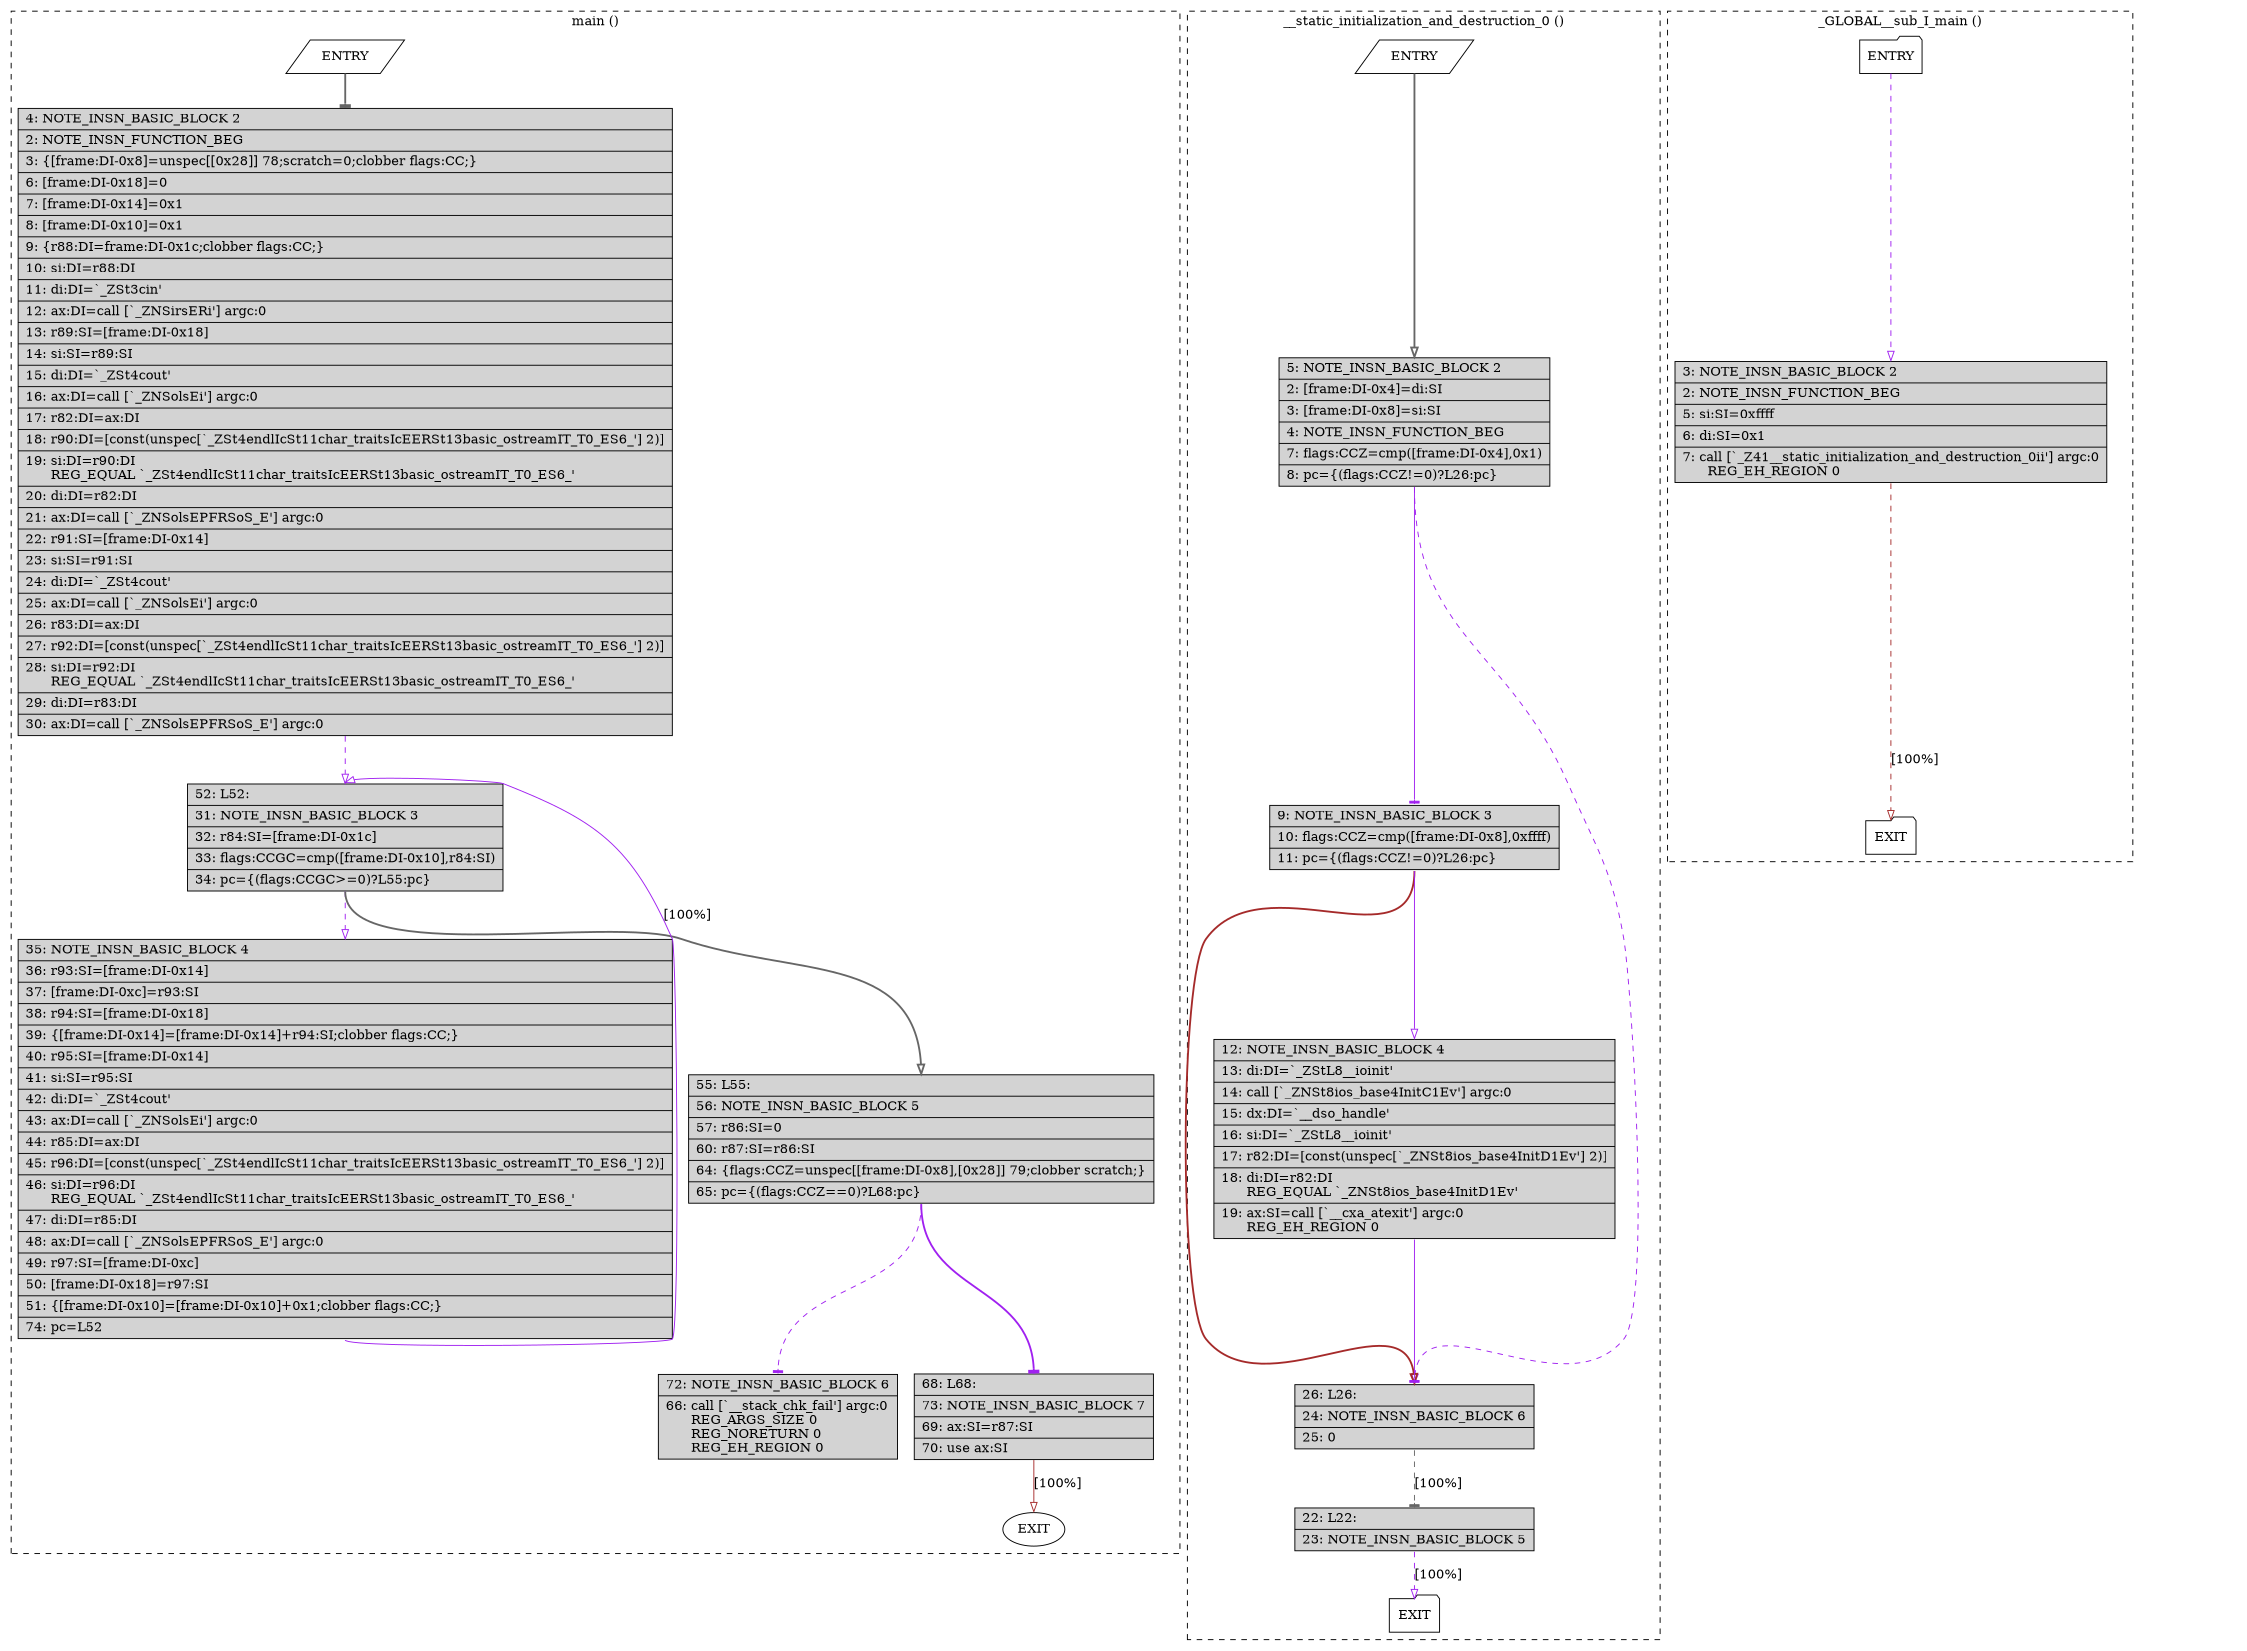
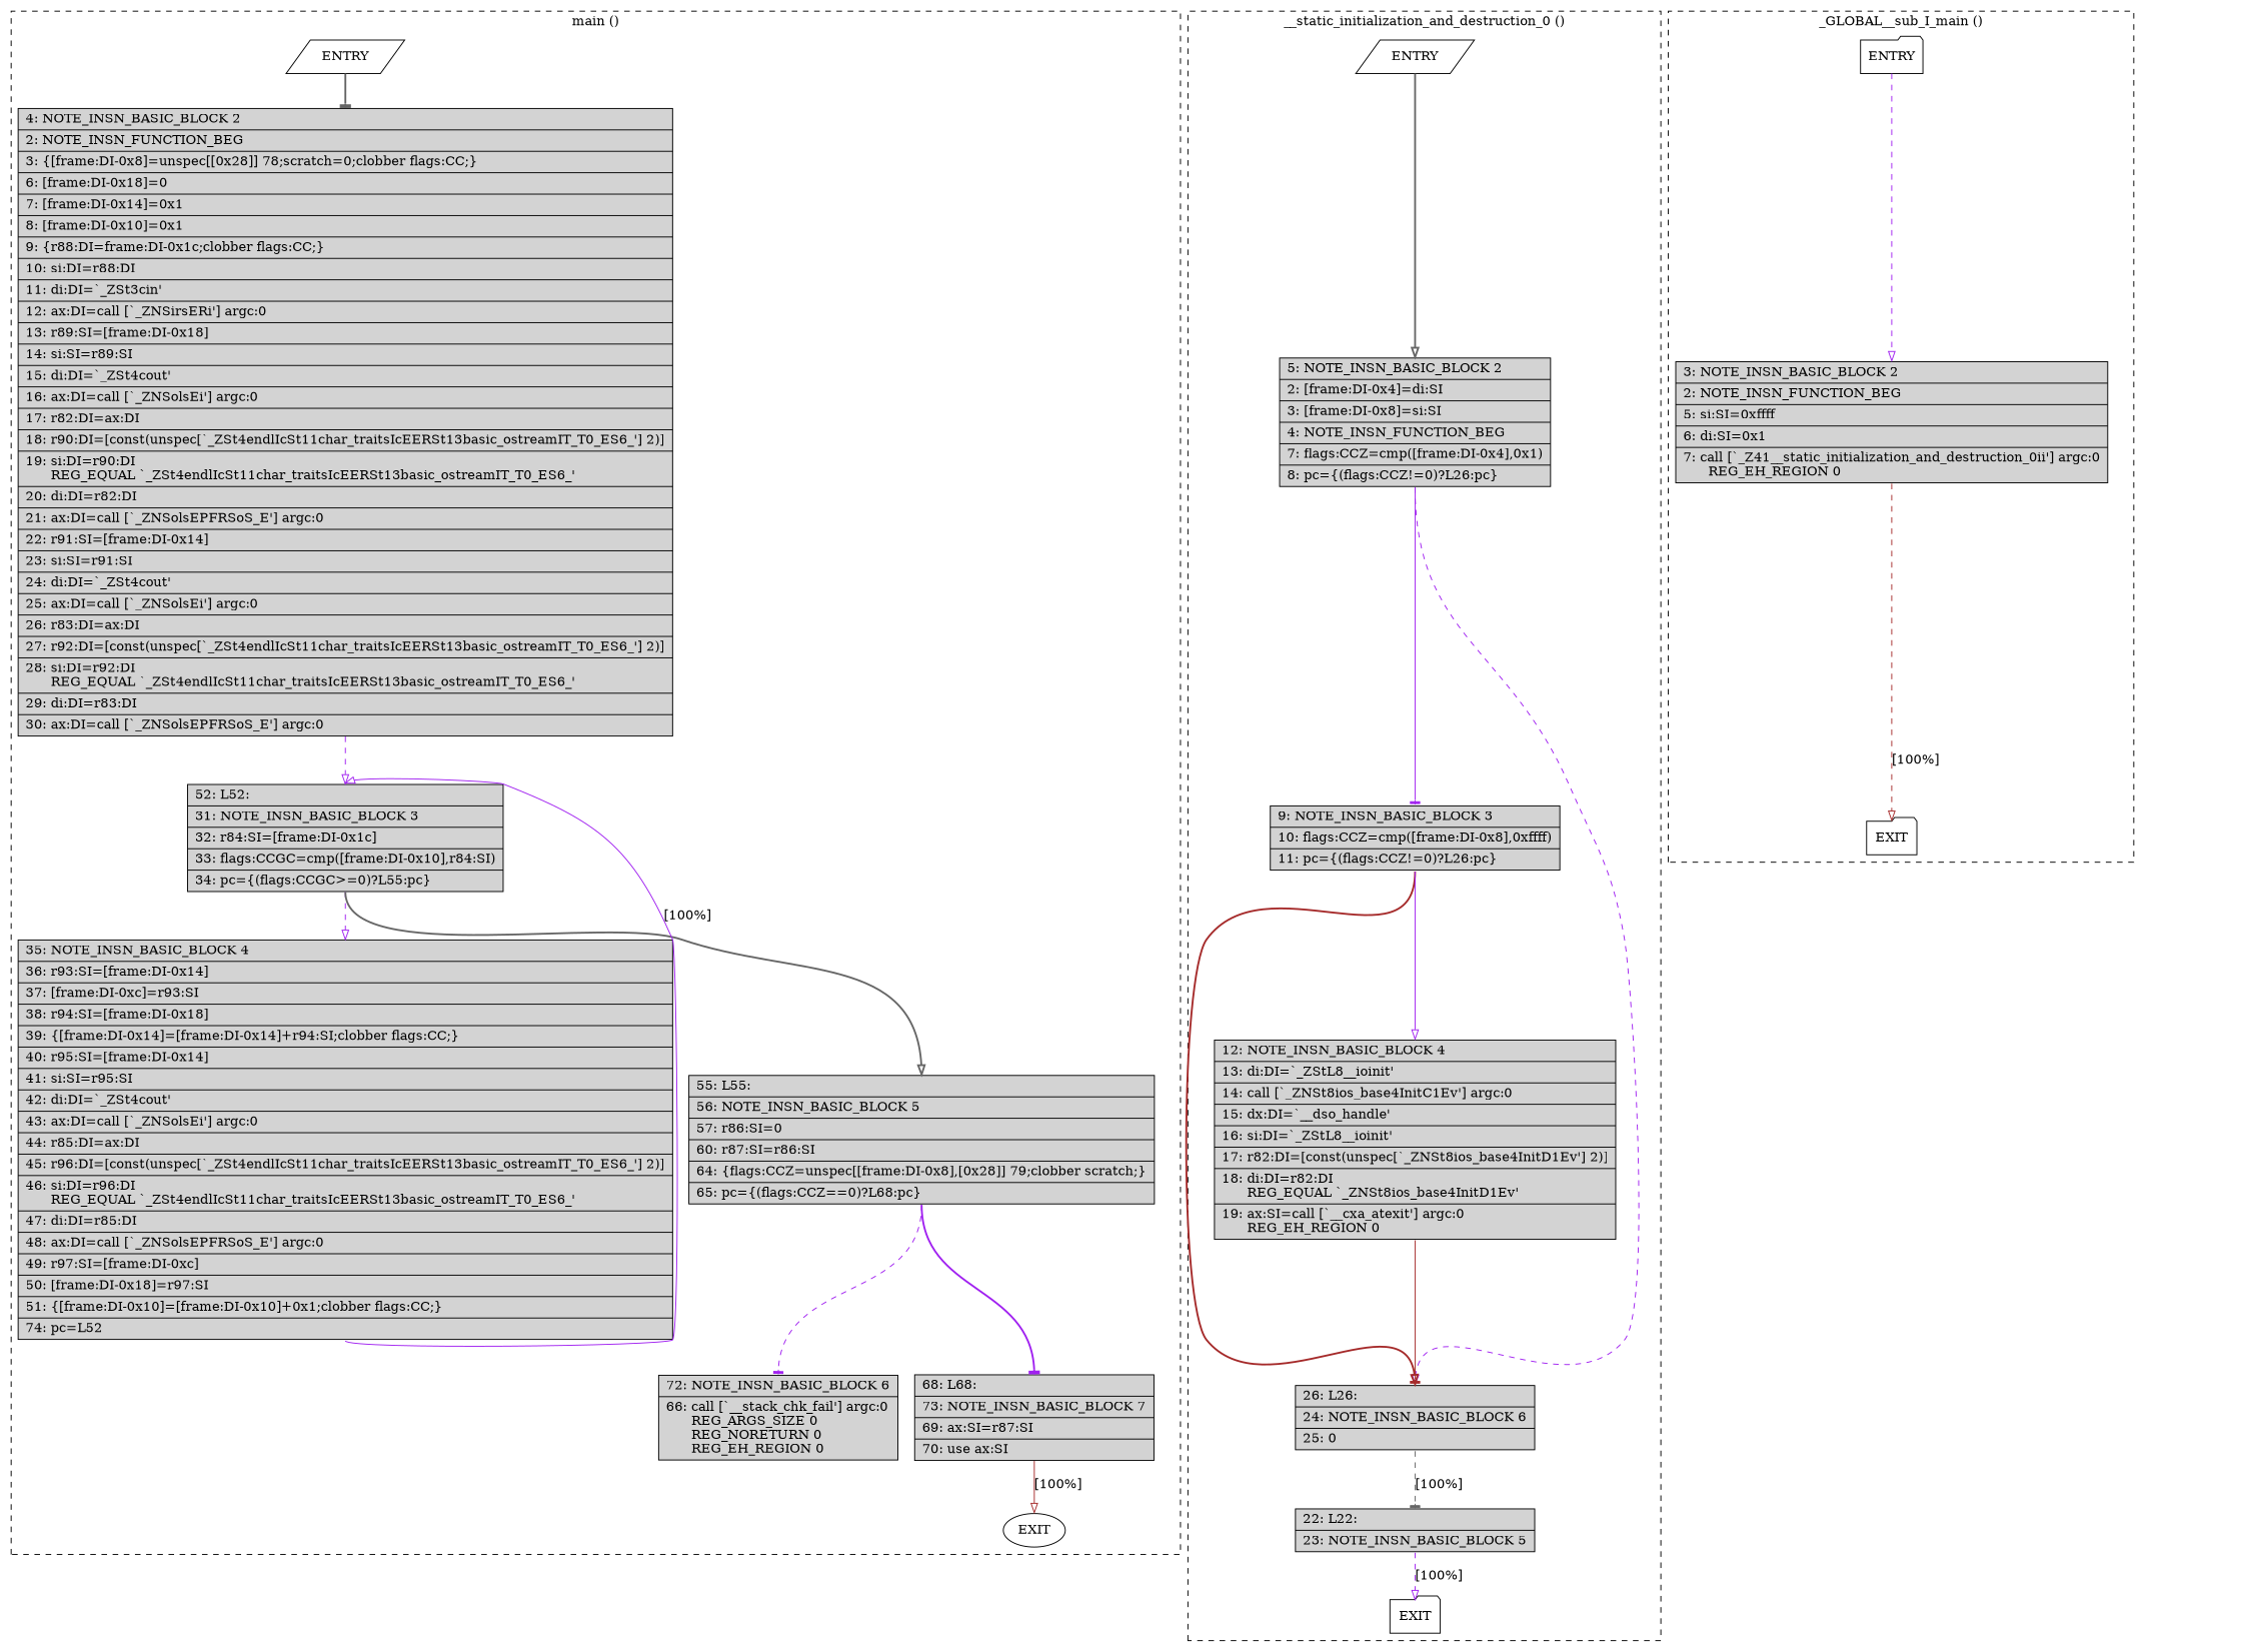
  digraph {
    node [fillcolor=lightgrey shape=record style=filled]
    edge [arrowhead=onormal color=purple constraint=true headport=n style=dashed tailport=s weight=100]
    n1 [fillcolor=white label=ENTRY shape=parallelogram]
    n2 [label="{\ \ \ \ 4:\ NOTE_INSN_BASIC_BLOCK\ 2\l|\ \ \ \ 2:\ NOTE_INSN_FUNCTION_BEG\l|\ \ \ \ 3:\ \{[frame:DI-0x8]=unspec[[0x28]]\ 78;scratch=0;clobber\ flags:CC;\}\l|\ \ \ \ 6:\ [frame:DI-0x18]=0\l|\ \ \ \ 7:\ [frame:DI-0x14]=0x1\l|\ \ \ \ 8:\ [frame:DI-0x10]=0x1\l|\ \ \ \ 9:\ \{r88:DI=frame:DI-0x1c;clobber\ flags:CC;\}\l|\ \ \ 10:\ si:DI=r88:DI\l|\ \ \ 11:\ di:DI=`_ZSt3cin'\l|\ \ \ 12:\ ax:DI=call\ [`_ZNSirsERi']\ argc:0\l|\ \ \ 13:\ r89:SI=[frame:DI-0x18]\l|\ \ \ 14:\ si:SI=r89:SI\l|\ \ \ 15:\ di:DI=`_ZSt4cout'\l|\ \ \ 16:\ ax:DI=call\ [`_ZNSolsEi']\ argc:0\l|\ \ \ 17:\ r82:DI=ax:DI\l|\ \ \ 18:\ r90:DI=[const(unspec[`_ZSt4endlIcSt11char_traitsIcEERSt13basic_ostreamIT_T0_ES6_']\ 2)]\l|\ \ \ 19:\ si:DI=r90:DI\l\ \ \ \ \ \ REG_EQUAL\ `_ZSt4endlIcSt11char_traitsIcEERSt13basic_ostreamIT_T0_ES6_'\l|\ \ \ 20:\ di:DI=r82:DI\l|\ \ \ 21:\ ax:DI=call\ [`_ZNSolsEPFRSoS_E']\ argc:0\l|\ \ \ 22:\ r91:SI=[frame:DI-0x14]\l|\ \ \ 23:\ si:SI=r91:SI\l|\ \ \ 24:\ di:DI=`_ZSt4cout'\l|\ \ \ 25:\ ax:DI=call\ [`_ZNSolsEi']\ argc:0\l|\ \ \ 26:\ r83:DI=ax:DI\l|\ \ \ 27:\ r92:DI=[const(unspec[`_ZSt4endlIcSt11char_traitsIcEERSt13basic_ostreamIT_T0_ES6_']\ 2)]\l|\ \ \ 28:\ si:DI=r92:DI\l\ \ \ \ \ \ REG_EQUAL\ `_ZSt4endlIcSt11char_traitsIcEERSt13basic_ostreamIT_T0_ES6_'\l|\ \ \ 29:\ di:DI=r83:DI\l|\ \ \ 30:\ ax:DI=call\ [`_ZNSolsEPFRSoS_E']\ argc:0\l}"]
    n3 [fillcolor=white label=EXIT shape=ellipse]
    n4 [label="{\ \ \ 52:\ L52:\l|\ \ \ 31:\ NOTE_INSN_BASIC_BLOCK\ 3\l|\ \ \ 32:\ r84:SI=[frame:DI-0x1c]\l|\ \ \ 33:\ flags:CCGC=cmp([frame:DI-0x10],r84:SI)\l|\ \ \ 34:\ pc=\{(flags:CCGC\>=0)?L55:pc\}\l}"]
    n5 [label="{\ \ \ 35:\ NOTE_INSN_BASIC_BLOCK\ 4\l|\ \ \ 36:\ r93:SI=[frame:DI-0x14]\l|\ \ \ 37:\ [frame:DI-0xc]=r93:SI\l|\ \ \ 38:\ r94:SI=[frame:DI-0x18]\l|\ \ \ 39:\ \{[frame:DI-0x14]=[frame:DI-0x14]+r94:SI;clobber\ flags:CC;\}\l|\ \ \ 40:\ r95:SI=[frame:DI-0x14]\l|\ \ \ 41:\ si:SI=r95:SI\l|\ \ \ 42:\ di:DI=`_ZSt4cout'\l|\ \ \ 43:\ ax:DI=call\ [`_ZNSolsEi']\ argc:0\l|\ \ \ 44:\ r85:DI=ax:DI\l|\ \ \ 45:\ r96:DI=[const(unspec[`_ZSt4endlIcSt11char_traitsIcEERSt13basic_ostreamIT_T0_ES6_']\ 2)]\l|\ \ \ 46:\ si:DI=r96:DI\l\ \ \ \ \ \ REG_EQUAL\ `_ZSt4endlIcSt11char_traitsIcEERSt13basic_ostreamIT_T0_ES6_'\l|\ \ \ 47:\ di:DI=r85:DI\l|\ \ \ 48:\ ax:DI=call\ [`_ZNSolsEPFRSoS_E']\ argc:0\l|\ \ \ 49:\ r97:SI=[frame:DI-0xc]\l|\ \ \ 50:\ [frame:DI-0x18]=r97:SI\l|\ \ \ 51:\ \{[frame:DI-0x10]=[frame:DI-0x10]+0x1;clobber\ flags:CC;\}\l|\ \ \ 74:\ pc=L52\l}"]
    n6 [label="{\ \ \ 55:\ L55:\l|\ \ \ 56:\ NOTE_INSN_BASIC_BLOCK\ 5\l|\ \ \ 57:\ r86:SI=0\l|\ \ \ 60:\ r87:SI=r86:SI\l|\ \ \ 64:\ \{flags:CCZ=unspec[[frame:DI-0x8],[0x28]]\ 79;clobber\ scratch;\}\l|\ \ \ 65:\ pc=\{(flags:CCZ==0)?L68:pc\}\l}"]
    n7 [label="{\ \ \ 72:\ NOTE_INSN_BASIC_BLOCK\ 6\l|\ \ \ 66:\ call\ [`__stack_chk_fail']\ argc:0\l\ \ \ \ \ \ REG_ARGS_SIZE\ 0\l\ \ \ \ \ \ REG_NORETURN\ 0\l\ \ \ \ \ \ REG_EH_REGION\ 0\l}"]
    n8 [label="{\ \ \ 68:\ L68:\l|\ \ \ 73:\ NOTE_INSN_BASIC_BLOCK\ 7\l|\ \ \ 69:\ ax:SI=r87:SI\l|\ \ \ 70:\ use\ ax:SI\l}"]
    n9 [fillcolor=white label=ENTRY shape=parallelogram]
    n10 [label="{\ \ \ \ 5:\ NOTE_INSN_BASIC_BLOCK\ 2\l|\ \ \ \ 2:\ [frame:DI-0x4]=di:SI\l|\ \ \ \ 3:\ [frame:DI-0x8]=si:SI\l|\ \ \ \ 4:\ NOTE_INSN_FUNCTION_BEG\l|\ \ \ \ 7:\ flags:CCZ=cmp([frame:DI-0x4],0x1)\l|\ \ \ \ 8:\ pc=\{(flags:CCZ!=0)?L26:pc\}\l}"]
    n11 [fillcolor=white label=EXIT shape=folder]
    n12 [label="{\ \ \ \ 9:\ NOTE_INSN_BASIC_BLOCK\ 3\l|\ \ \ 10:\ flags:CCZ=cmp([frame:DI-0x8],0xffff)\l|\ \ \ 11:\ pc=\{(flags:CCZ!=0)?L26:pc\}\l}"]
    n13 [label="{\ \ \ 26:\ L26:\l|\ \ \ 24:\ NOTE_INSN_BASIC_BLOCK\ 6\l|\ \ \ 25:\ 0\l}"]
    n14 [label="{\ \ \ 12:\ NOTE_INSN_BASIC_BLOCK\ 4\l|\ \ \ 13:\ di:DI=`_ZStL8__ioinit'\l|\ \ \ 14:\ call\ [`_ZNSt8ios_base4InitC1Ev']\ argc:0\l|\ \ \ 15:\ dx:DI=`__dso_handle'\l|\ \ \ 16:\ si:DI=`_ZStL8__ioinit'\l|\ \ \ 17:\ r82:DI=[const(unspec[`_ZNSt8ios_base4InitD1Ev']\ 2)]\l|\ \ \ 18:\ di:DI=r82:DI\l\ \ \ \ \ \ REG_EQUAL\ `_ZNSt8ios_base4InitD1Ev'\l|\ \ \ 19:\ ax:SI=call\ [`__cxa_atexit']\ argc:0\l\ \ \ \ \ \ REG_EH_REGION\ 0\l}"]
    n15 [label="{\ \ \ 22:\ L22:\l|\ \ \ 23:\ NOTE_INSN_BASIC_BLOCK\ 5\l}"]
    n16 [fillcolor=white label=ENTRY shape=folder]
    n17 [label="{\ \ \ \ 3:\ NOTE_INSN_BASIC_BLOCK\ 2\l|\ \ \ \ 2:\ NOTE_INSN_FUNCTION_BEG\l|\ \ \ \ 5:\ si:SI=0xffff\l|\ \ \ \ 6:\ di:SI=0x1\l|\ \ \ \ 7:\ call\ [`_Z41__static_initialization_and_destruction_0ii']\ argc:0\l\ \ \ \ \ \ REG_EH_REGION\ 0\l}"]
    n18 [fillcolor=white label=EXIT shape=folder]
    subgraph cluster_1 {
      color=black
      label="main ()"
      style=dashed
      n1
      n2
      n3
      n4
      n5
      n6
      n7
      n8
    }
    subgraph cluster_2 {
      color=black
      label="__static_initialization_and_destruction_0 ()"
      style=dashed
      n9
      n10
      n11
      n12
      n13
      n14
      n15
    }
    subgraph cluster_3 {
      color=black
      label="_GLOBAL__sub_I_main ()"
      style=dashed
      n16
      n17
      n18
    }
    n1 -> n2 [arrowhead=tee color=gray40 style=bold]
    n1 -> n3 [style=invis arrowhead="" color="" weight=""]
    n2 -> n4
    n4 -> n5
    n4 -> n6 [color=gray40 style=bold weight=10]
    n5 -> n4 [constraint=false label="[100%]" style=solid weight=10]
    n6 -> n7 [arrowhead=tee]
    n6 -> n8 [arrowhead=tee style=bold weight=10]
    n8 -> n3 [color=brown label="[100%]" style=solid]
    n9 -> n10 [color=gray40 style=bold]
    n9 -> n11 [style=invis arrowhead="" color="" weight=""]
    n10 -> n12 [arrowhead=tee style=solid]
    n10 -> n13 [weight=10]
    n12 -> n13 [color=brown style=bold weight=10]
    n12 -> n14 [style=solid]
    n13 -> n15 [arrowhead=tee color=gray40 label="[100%]"]
-   n14 -> n13 [arrowhead=tee style=solid]
+   n14 -> n13 [arrowhead=tee color=brown style=solid]
    n15 -> n11 [label="[100%]"]
    n16 -> n17
    n16 -> n18 [style=invis arrowhead="" color="" weight=""]
    n17 -> n18 [color=brown label="[100%]"]
  }
